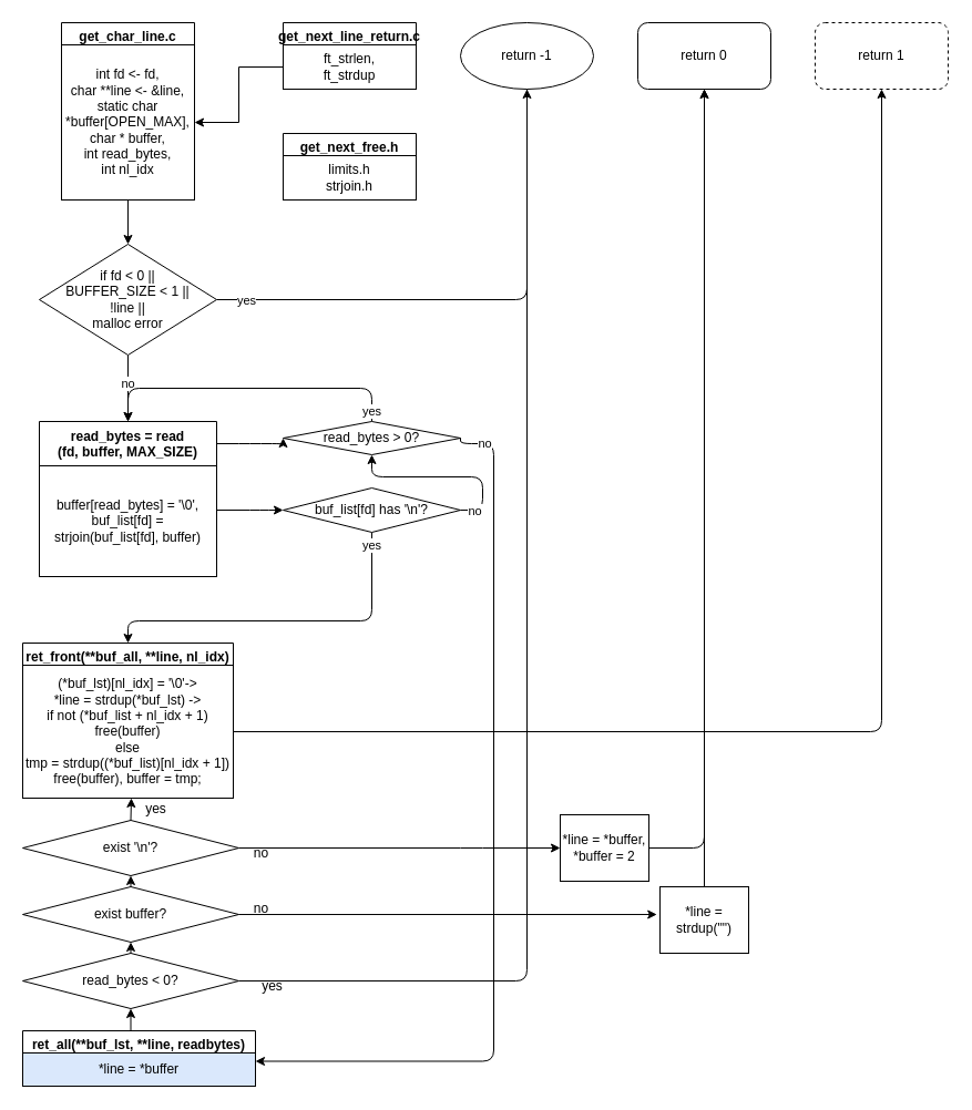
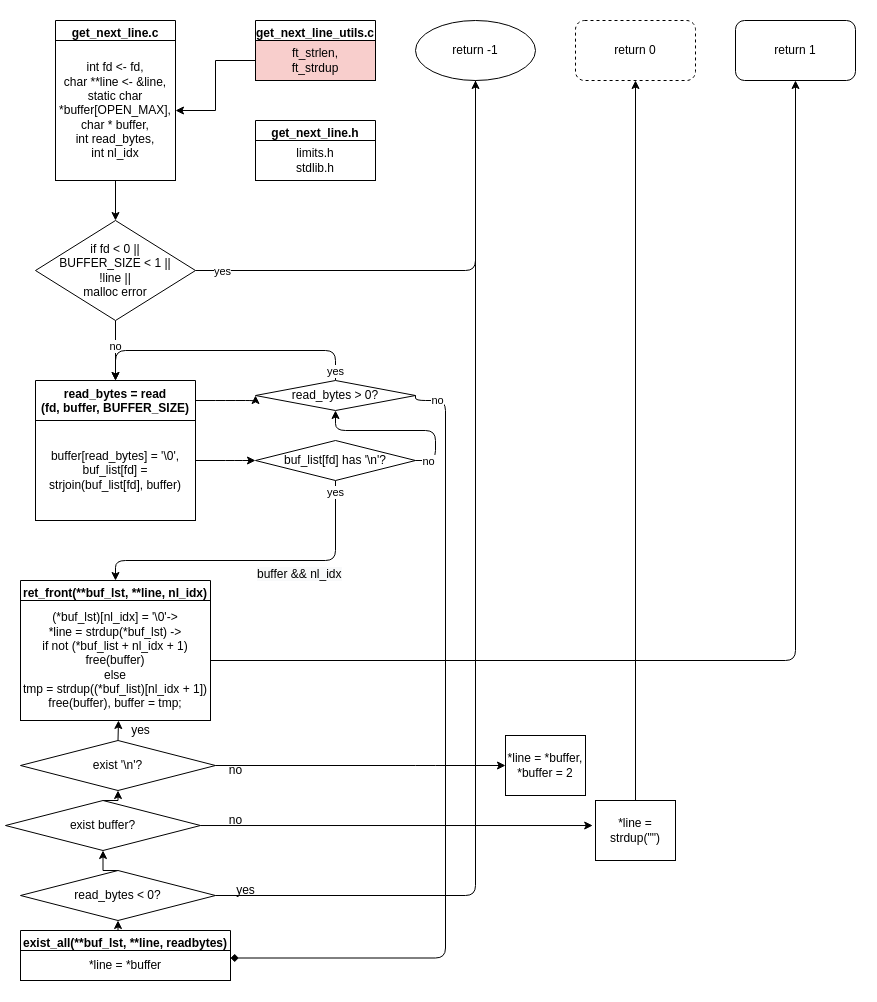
  <mxCell id="0" />
  <mxCell id="1" parent="0" />
- <mxCell id="2" value="get_char_line.c" style="swimlane;" parent="1" vertex="1"><mxGeometry x="55" y="20" width="120" height="160" as="geometry" /></mxCell>
+ <mxCell id="2" value="get_next_line.c" style="swimlane;" parent="1" vertex="1"><mxGeometry x="55" y="20" width="120" height="160" as="geometry" /></mxCell>
  <mxCell id="3" value="int fd &amp;lt;- fd,&lt;br&gt;char **line &amp;lt;- &amp;amp;line,&lt;br&gt;static char *buffer[OPEN_MAX],&lt;br&gt;char * buffer,&lt;br&gt;int read_bytes,&lt;br&gt;int nl_idx" style="whiteSpace=wrap;html=1;" parent="2" vertex="1"><mxGeometry y="20" width="120" height="140" as="geometry" /></mxCell>
- <mxCell id="4" value="get_next_line_return.c" style="swimlane;" parent="1" vertex="1"><mxGeometry x="255" y="20" width="120" height="60" as="geometry" /></mxCell>
- <mxCell id="5" value="ft_strlen,&lt;br&gt;ft_strdup" style="whiteSpace=wrap;html=1;" parent="4" vertex="1"><mxGeometry y="20" width="120" height="40" as="geometry" /></mxCell>
- <mxCell id="6" value="get_next_free.h" style="swimlane;" parent="1" vertex="1"><mxGeometry x="255" y="120" width="120" height="60" as="geometry" /></mxCell>
- <mxCell id="7" value="limits.h&lt;br&gt;strjoin.h&lt;br&gt;" style="whiteSpace=wrap;html=1;" parent="6" vertex="1"><mxGeometry y="20" width="120" height="40" as="geometry" /></mxCell>
+ <mxCell id="4" value="get_next_line_utils.c" style="swimlane;" parent="1" vertex="1"><mxGeometry x="255" y="20" width="120" height="60" as="geometry" /></mxCell>
+ <mxCell id="5" value="ft_strlen,&lt;br&gt;ft_strdup" style="whiteSpace=wrap;html=1;fillColor=#f8cecc;" parent="4" vertex="1"><mxGeometry y="20" width="120" height="40" as="geometry" /></mxCell>
+ <mxCell id="6" value="get_next_line.h" style="swimlane;" parent="1" vertex="1"><mxGeometry x="255" y="120" width="120" height="60" as="geometry" /></mxCell>
+ <mxCell id="7" value="limits.h&lt;br&gt;stdlib.h&lt;br&gt;" style="whiteSpace=wrap;html=1;" parent="6" vertex="1"><mxGeometry y="20" width="120" height="40" as="geometry" /></mxCell>
  <mxCell id="8" value="" style="endArrow=classic;html=1;entryX=1;entryY=0.5;entryDx=0;entryDy=0;edgeStyle=orthogonalEdgeStyle;rounded=0;exitX=0;exitY=0.5;exitDx=0;exitDy=0;" parent="1" edge="1"><mxGeometry width="50" height="50" relative="1" as="geometry"><mxPoint x="255" y="60" as="sourcePoint" /><mxPoint x="175" y="110" as="targetPoint" /><Array as="points"><mxPoint x="215" y="60" /><mxPoint x="215" y="110" /></Array></mxGeometry></mxCell>
  <mxCell id="9" value="" style="endArrow=classic;html=1;edgeStyle=orthogonalEdgeStyle;rounded=0;exitX=0.5;exitY=1;exitDx=0;exitDy=0;entryX=0.5;entryY=0;entryDx=0;entryDy=0;" parent="1" source="2" target="14" edge="1"><mxGeometry width="50" height="50" relative="1" as="geometry"><mxPoint x="65" y="340" as="sourcePoint" /><mxPoint x="205" y="250" as="targetPoint" /><Array as="points" /></mxGeometry></mxCell>
  <mxCell id="10" style="edgeStyle=orthogonalEdgeStyle;orthogonalLoop=1;jettySize=auto;html=1;entryX=0.5;entryY=1;entryDx=0;entryDy=0;rounded=1;" parent="1" source="14" target="15" edge="1"><mxGeometry relative="1" as="geometry" /></mxCell>
  <mxCell id="11" value="yes" style="edgeLabel;html=1;align=center;verticalAlign=middle;resizable=0;points=[];" parent="10" vertex="1" connectable="0"><mxGeometry x="-0.889" relative="1" as="geometry"><mxPoint as="offset" /></mxGeometry></mxCell>
  <mxCell id="12" style="edgeStyle=orthogonalEdgeStyle;rounded=1;orthogonalLoop=1;jettySize=auto;html=1;entryX=0.5;entryY=0;entryDx=0;entryDy=0;exitX=0.5;exitY=1;exitDx=0;exitDy=0;" parent="1" source="14" target="19" edge="1"><mxGeometry relative="1" as="geometry"><Array as="points"><mxPoint x="115" y="360" /><mxPoint x="115" y="360" /></Array></mxGeometry></mxCell>
  <mxCell id="13" value="no" style="edgeLabel;html=1;align=center;verticalAlign=middle;resizable=0;points=[];" parent="12" vertex="1" connectable="0"><mxGeometry x="-0.167" y="-1" relative="1" as="geometry"><mxPoint as="offset" /></mxGeometry></mxCell>
  <mxCell id="14" value="if fd &amp;lt; 0 ||&lt;br&gt;BUFFER_SIZE &amp;lt; 1 ||&lt;br&gt;!line ||&lt;br&gt;malloc error" style="rhombus;whiteSpace=wrap;html=1;" parent="1" vertex="1"><mxGeometry x="35" y="220" width="160" height="100" as="geometry" /></mxCell>
  <mxCell id="15" value="return -1" style="ellipse;whiteSpace=wrap;html=1;" parent="1" vertex="1"><mxGeometry x="415" y="20" width="120" height="60" as="geometry" /></mxCell>
- <mxCell id="16" value="return 0" style="rounded=1;whiteSpace=wrap;html=1;" parent="1" vertex="1"><mxGeometry x="575" y="20" width="120" height="60" as="geometry" /></mxCell>
- <mxCell id="17" value="return 1" style="rounded=1;whiteSpace=wrap;html=1;dashed=1;" parent="1" vertex="1"><mxGeometry x="735" y="20" width="120" height="60" as="geometry" /></mxCell>
+ <mxCell id="16" value="return 0" style="rounded=1;whiteSpace=wrap;html=1;dashed=1;" parent="1" vertex="1"><mxGeometry x="575" y="20" width="120" height="60" as="geometry" /></mxCell>
+ <mxCell id="17" value="return 1" style="rounded=1;whiteSpace=wrap;html=1;" parent="1" vertex="1"><mxGeometry x="735" y="20" width="120" height="60" as="geometry" /></mxCell>
  <mxCell id="18" style="edgeStyle=orthogonalEdgeStyle;rounded=1;orthogonalLoop=1;jettySize=auto;html=1;exitX=1.003;exitY=0.143;exitDx=0;exitDy=0;exitPerimeter=0;entryX=0;entryY=0.5;entryDx=0;entryDy=0;" parent="1" source="19" target="34" edge="1"><mxGeometry relative="1" as="geometry"><mxPoint x="235" y="380" as="sourcePoint" /><mxPoint x="235" y="370" as="targetPoint" /><Array as="points"><mxPoint x="225" y="400" /><mxPoint x="225" y="400" /></Array></mxGeometry></mxCell>
- <mxCell id="19" value="read_bytes = read&#10;(fd, buffer, MAX_SIZE)" style="swimlane;startSize=40;" parent="1" vertex="1"><mxGeometry x="35" y="380" width="160" height="140" as="geometry" /></mxCell>
+ <mxCell id="19" value="read_bytes = read&#10;(fd, buffer, BUFFER_SIZE)" style="swimlane;startSize=40;" parent="1" vertex="1"><mxGeometry x="35" y="380" width="160" height="140" as="geometry" /></mxCell>
  <mxCell id="20" value="buffer[read_bytes] = '\0',&lt;br&gt;buf_list[fd] = strjoin(buf_list[fd], buffer)" style="whiteSpace=wrap;html=1;" parent="19" vertex="1"><mxGeometry y="40" width="160" height="100" as="geometry" /></mxCell>
  <mxCell id="21" style="edgeStyle=orthogonalEdgeStyle;rounded=1;orthogonalLoop=1;jettySize=auto;html=1;entryX=0.5;entryY=0;entryDx=0;entryDy=0;exitX=0.5;exitY=1;exitDx=0;exitDy=0;" parent="1" source="25" target="27" edge="1"><mxGeometry relative="1" as="geometry"><Array as="points"><mxPoint x="335" y="560" /><mxPoint x="115" y="560" /></Array></mxGeometry></mxCell>
  <mxCell id="22" value="yes" style="edgeLabel;html=1;align=center;verticalAlign=middle;resizable=0;points=[];" parent="21" vertex="1" connectable="0"><mxGeometry x="-0.929" y="-1" relative="1" as="geometry"><mxPoint as="offset" /></mxGeometry></mxCell>
  <mxCell id="23" style="edgeStyle=orthogonalEdgeStyle;rounded=1;orthogonalLoop=1;jettySize=auto;html=1;entryX=0.5;entryY=1;entryDx=0;entryDy=0;exitX=1;exitY=0.5;exitDx=0;exitDy=0;" parent="1" source="25" target="34" edge="1"><mxGeometry relative="1" as="geometry"><Array as="points"><mxPoint x="435" y="460" /><mxPoint x="435" y="430" /><mxPoint x="335" y="430" /></Array></mxGeometry></mxCell>
  <mxCell id="24" value="no" style="edgeLabel;html=1;align=center;verticalAlign=middle;resizable=0;points=[];" parent="23" vertex="1" connectable="0"><mxGeometry x="-0.944" y="1" relative="1" as="geometry"><mxPoint x="7" y="1" as="offset" /></mxGeometry></mxCell>
  <mxCell id="25" value="buf_list[fd] has '\n'?" style="rhombus;whiteSpace=wrap;html=1;" parent="1" vertex="1"><mxGeometry x="255" y="440" width="160" height="40" as="geometry" /></mxCell>
  <mxCell id="26" style="edgeStyle=orthogonalEdgeStyle;rounded=1;orthogonalLoop=1;jettySize=auto;html=1;entryX=0;entryY=0.5;entryDx=0;entryDy=0;exitX=1;exitY=1;exitDx=0;exitDy=0;" parent="1" target="25" edge="1"><mxGeometry relative="1" as="geometry"><mxPoint x="195" y="460" as="sourcePoint" /><Array as="points"><mxPoint x="235" y="460" /><mxPoint x="235" y="460" /></Array></mxGeometry></mxCell>
- <mxCell id="27" value="ret_front(**buf_all, **line, nl_idx)" style="swimlane;" parent="1" vertex="1"><mxGeometry x="20" y="580" width="190" height="140" as="geometry" /></mxCell>
+ <mxCell id="27" value="ret_front(**buf_lst, **line, nl_idx)" style="swimlane;" parent="1" vertex="1"><mxGeometry x="20" y="580" width="190" height="140" as="geometry" /></mxCell>
  <mxCell id="28" value="(*buf_lst)[nl_idx] = '\0'-&amp;gt;&lt;br&gt;*line = strdup(*buf_lst) -&amp;gt;&lt;br&gt;if not (*buf_list + nl_idx + 1)&lt;br&gt;free(buffer)&lt;br&gt;else&lt;br&gt;tmp = strdup((*buf_list)[nl_idx + 1])&lt;br&gt;free(buffer), buffer = tmp;" style="whiteSpace=wrap;html=1;" parent="27" vertex="1"><mxGeometry y="20" width="190" height="120" as="geometry" /></mxCell>
  <mxCell id="29" style="edgeStyle=orthogonalEdgeStyle;rounded=1;orthogonalLoop=1;jettySize=auto;html=1;entryX=0.5;entryY=1;entryDx=0;entryDy=0;" parent="1" source="28" target="17" edge="1"><mxGeometry relative="1" as="geometry" /></mxCell>
  <mxCell id="30" style="edgeStyle=orthogonalEdgeStyle;rounded=1;orthogonalLoop=1;jettySize=auto;html=1;" parent="1" source="34" edge="1"><mxGeometry relative="1" as="geometry"><mxPoint x="115" y="380" as="targetPoint" /><Array as="points"><mxPoint x="335" y="350" /><mxPoint x="115" y="350" /></Array></mxGeometry></mxCell>
  <mxCell id="31" value="yes" style="edgeLabel;html=1;align=center;verticalAlign=middle;resizable=0;points=[];" parent="30" vertex="1" connectable="0"><mxGeometry x="-0.929" y="1" relative="1" as="geometry"><mxPoint as="offset" /></mxGeometry></mxCell>
- <mxCell id="32" style="edgeStyle=orthogonalEdgeStyle;rounded=1;orthogonalLoop=1;jettySize=auto;html=1;exitX=1;exitY=0.5;exitDx=0;exitDy=0;entryX=1;entryY=0.25;entryDx=0;entryDy=0;" parent="1" source="34" target="37" edge="1"><mxGeometry relative="1" as="geometry"><mxPoint x="255" y="870" as="targetPoint" /><Array as="points"><mxPoint x="445" y="400" /><mxPoint x="445" y="958" /><mxPoint x="230" y="958" /></Array></mxGeometry></mxCell>
+ <mxCell id="32" style="edgeStyle=orthogonalEdgeStyle;rounded=1;orthogonalLoop=1;jettySize=auto;html=1;exitX=1;exitY=0.5;exitDx=0;exitDy=0;entryX=1;entryY=0.25;entryDx=0;entryDy=0;endArrow=diamond;" parent="1" source="34" target="37" edge="1"><mxGeometry relative="1" as="geometry"><mxPoint x="255" y="870" as="targetPoint" /><Array as="points"><mxPoint x="445" y="400" /><mxPoint x="445" y="958" /><mxPoint x="230" y="958" /></Array></mxGeometry></mxCell>
  <mxCell id="33" value="no" style="edgeLabel;html=1;align=center;verticalAlign=middle;resizable=0;points=[];" parent="32" vertex="1" connectable="0"><mxGeometry x="-0.935" y="1" relative="1" as="geometry"><mxPoint as="offset" /></mxGeometry></mxCell>
  <mxCell id="34" value="read_bytes &amp;gt; 0?" style="rhombus;whiteSpace=wrap;html=1;" parent="1" vertex="1"><mxGeometry x="255" y="380" width="160" height="30" as="geometry" /></mxCell>
  <mxCell id="35" style="edgeStyle=orthogonalEdgeStyle;rounded=0;orthogonalLoop=1;jettySize=auto;html=1;exitX=0.5;exitY=0;exitDx=0;exitDy=0;entryX=0.5;entryY=1;entryDx=0;entryDy=0;" edge="1" parent="1" source="36" target="47"><mxGeometry relative="1" as="geometry" /></mxCell>
- <mxCell id="36" value="ret_all(**buf_lst, **line, readbytes)" style="swimlane;" parent="1" vertex="1"><mxGeometry x="20" y="930" width="210" height="50" as="geometry" /></mxCell>
- <mxCell id="37" value="&lt;span&gt;*line = *buffer&lt;/span&gt;" style="whiteSpace=wrap;html=1;fillColor=#dae8fc;" vertex="1" parent="36"><mxGeometry y="20" width="210" height="30" as="geometry" /></mxCell>
+ <mxCell id="36" value="exist_all(**buf_lst, **line, readbytes)" style="swimlane;" parent="1" vertex="1"><mxGeometry x="20" y="930" width="210" height="50" as="geometry" /></mxCell>
+ <mxCell id="37" value="&lt;span&gt;*line = *buffer&lt;/span&gt;" style="whiteSpace=wrap;html=1;" vertex="1" parent="36"><mxGeometry y="20" width="210" height="30" as="geometry" /></mxCell>
+ <mxCell id="38" value="&lt;meta charset=&quot;utf-8&quot;&gt;&lt;span style=&quot;color: rgb(0, 0, 0); font-family: helvetica; font-size: 12px; font-style: normal; font-weight: 400; letter-spacing: normal; text-align: center; text-indent: 0px; text-transform: none; word-spacing: 0px; background-color: rgb(248, 249, 250); display: inline; float: none;&quot;&gt;buffer &amp;amp;&amp;amp; nl_idx&lt;/span&gt;" style="text;whiteSpace=wrap;html=1;" parent="1" vertex="1"><mxGeometry x="255" y="560" width="110" height="30" as="geometry" /></mxCell>
  <mxCell id="39" style="edgeStyle=orthogonalEdgeStyle;rounded=0;orthogonalLoop=1;jettySize=auto;html=1;exitX=0.5;exitY=0;exitDx=0;exitDy=0;entryX=0.5;entryY=1;entryDx=0;entryDy=0;" edge="1" parent="1" source="42" target="44"><mxGeometry relative="1" as="geometry" /></mxCell>
  <mxCell id="40" style="edgeStyle=orthogonalEdgeStyle;rounded=1;orthogonalLoop=1;jettySize=auto;html=1;exitX=1;exitY=0.5;exitDx=0;exitDy=0;" edge="1" parent="1" source="44" target="51"><mxGeometry relative="1" as="geometry"><mxPoint x="535" y="740" as="targetPoint" /><Array as="points"><mxPoint x="425" y="765" /><mxPoint x="425" y="765" /></Array></mxGeometry></mxCell>
  <mxCell id="41" style="edgeStyle=orthogonalEdgeStyle;rounded=1;orthogonalLoop=1;jettySize=auto;html=1;entryX=-0.035;entryY=0.417;entryDx=0;entryDy=0;entryPerimeter=0;" edge="1" parent="1" source="42" target="54"><mxGeometry relative="1" as="geometry"><mxPoint x="635" y="825" as="targetPoint" /></mxGeometry></mxCell>
- <mxCell id="42" value="exist buffer?" style="rhombus;whiteSpace=wrap;html=1;" parent="1" vertex="1"><mxGeometry x="20" y="800" width="195" height="50" as="geometry" /></mxCell>
+ <mxCell id="42" value="exist buffer?" style="rhombus;whiteSpace=wrap;html=1;" parent="1" vertex="1"><mxGeometry x="5" y="800" width="195" height="50" as="geometry" /></mxCell>
  <mxCell id="43" style="edgeStyle=orthogonalEdgeStyle;rounded=1;orthogonalLoop=1;jettySize=auto;html=1;exitX=0.5;exitY=0;exitDx=0;exitDy=0;" edge="1" parent="1" source="44"><mxGeometry relative="1" as="geometry"><mxPoint x="118" y="720" as="targetPoint" /></mxGeometry></mxCell>
  <mxCell id="44" value="exist '\n'?" style="rhombus;whiteSpace=wrap;html=1;" parent="1" vertex="1"><mxGeometry x="20" y="740" width="195" height="50" as="geometry" /></mxCell>
  <mxCell id="45" style="edgeStyle=orthogonalEdgeStyle;rounded=0;orthogonalLoop=1;jettySize=auto;html=1;exitX=0.5;exitY=0;exitDx=0;exitDy=0;entryX=0.5;entryY=1;entryDx=0;entryDy=0;" edge="1" parent="1" source="47" target="42"><mxGeometry relative="1" as="geometry" /></mxCell>
  <mxCell id="46" style="edgeStyle=orthogonalEdgeStyle;rounded=1;orthogonalLoop=1;jettySize=auto;html=1;entryX=0.5;entryY=1;entryDx=0;entryDy=0;endArrow=none;" edge="1" parent="1" source="47" target="15"><mxGeometry relative="1" as="geometry" /></mxCell>
- <mxCell id="47" value="read_bytes &amp;lt; 0?" style="rhombus;whiteSpace=wrap;html=1;" vertex="1" parent="1"><mxGeometry x="20" y="860" width="195" height="50" as="geometry" /></mxCell>
+ <mxCell id="47" value="read_bytes &amp;lt; 0?" style="rhombus;whiteSpace=wrap;html=1;" vertex="1" parent="1"><mxGeometry x="20" y="870" width="195" height="50" as="geometry" /></mxCell>
  <mxCell id="48" value="yes" style="text;html=1;align=center;verticalAlign=middle;resizable=0;points=[];autosize=1;strokeColor=none;" vertex="1" parent="1"><mxGeometry x="230" y="880" width="30" height="20" as="geometry" /></mxCell>
  <mxCell id="49" value="yes" style="text;html=1;align=center;verticalAlign=middle;resizable=0;points=[];autosize=1;strokeColor=none;" vertex="1" parent="1"><mxGeometry x="125" y="720" width="30" height="20" as="geometry" /></mxCell>
- <mxCell id="50" style="edgeStyle=orthogonalEdgeStyle;rounded=1;orthogonalLoop=1;jettySize=auto;html=1;entryX=0.5;entryY=1;entryDx=0;entryDy=0;" edge="1" parent="1" source="51" target="16"><mxGeometry relative="1" as="geometry"><mxPoint x="795" y="80" as="targetPoint" /><Array as="points"><mxPoint x="635" y="765" /></Array></mxGeometry></mxCell>
  <mxCell id="51" value="*line = *buffer,&lt;br&gt;*buffer = 2" style="rounded=0;whiteSpace=wrap;html=1;" vertex="1" parent="1"><mxGeometry x="505" y="735" width="80" height="60" as="geometry" /></mxCell>
  <mxCell id="52" value="no" style="text;html=1;align=center;verticalAlign=middle;resizable=0;points=[];autosize=1;strokeColor=none;" vertex="1" parent="1"><mxGeometry x="220" y="760" width="30" height="20" as="geometry" /></mxCell>
  <mxCell id="53" style="edgeStyle=orthogonalEdgeStyle;rounded=1;orthogonalLoop=1;jettySize=auto;html=1;entryX=0.5;entryY=1;entryDx=0;entryDy=0;" edge="1" parent="1" source="54" target="16"><mxGeometry relative="1" as="geometry" /></mxCell>
  <mxCell id="54" value="*line = strdup(&quot;&quot;)" style="rounded=0;whiteSpace=wrap;html=1;" vertex="1" parent="1"><mxGeometry x="595" y="800" width="80" height="60" as="geometry" /></mxCell>
  <mxCell id="55" value="no" style="text;html=1;align=center;verticalAlign=middle;resizable=0;points=[];autosize=1;strokeColor=none;" vertex="1" parent="1"><mxGeometry x="220" y="810" width="30" height="20" as="geometry" /></mxCell>
